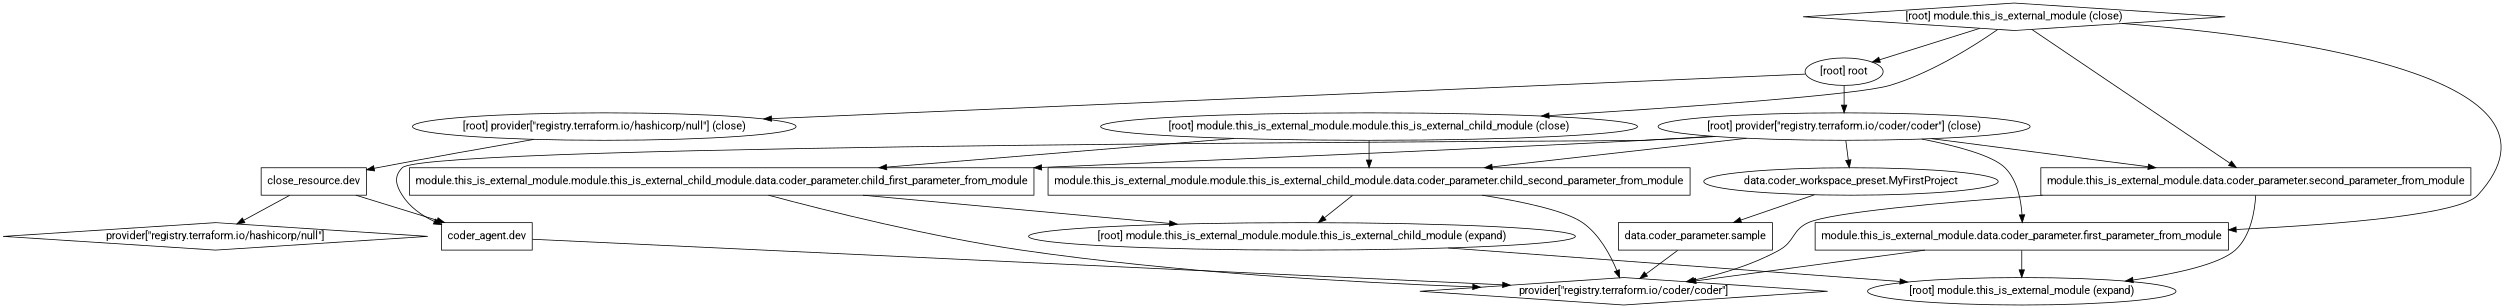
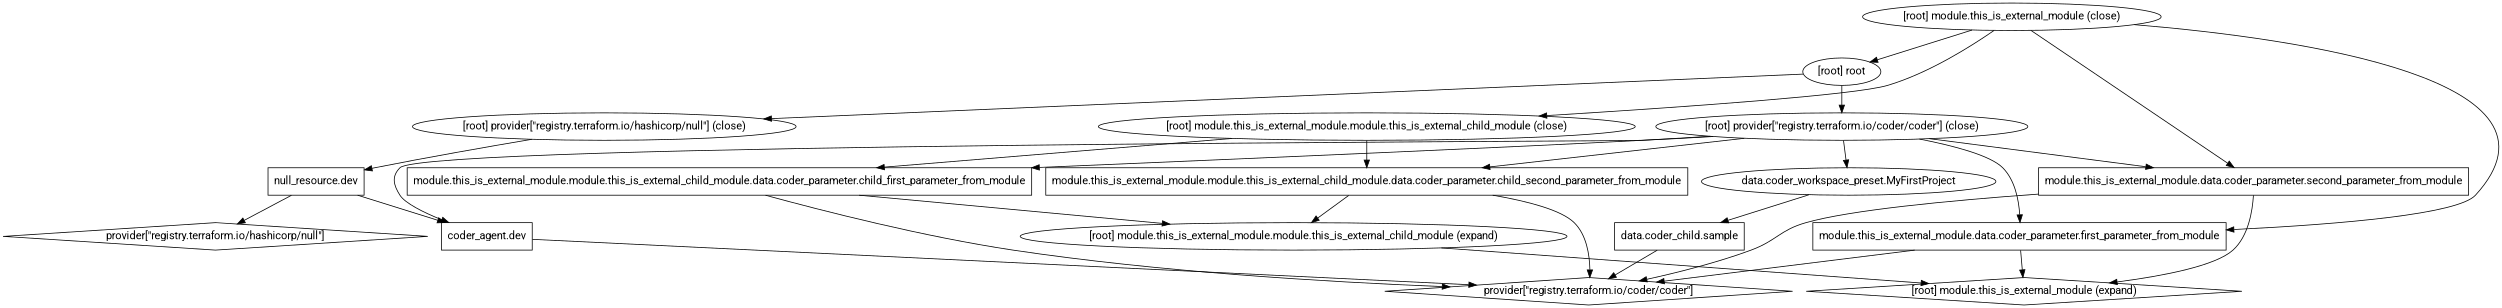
  digraph {
    compound=true
    fontname=Roboto
    newrank=true
    node [fontname=Roboto]
    edge [fontname=Roboto]
    n1 [label="coder_agent.dev" shape=box]
    n2 [label="provider[\"registry.terraform.io/coder/coder\"]" shape=diamond]
-   n3 [label="data.coder_parameter.sample" shape=box]
+   n3 [label="data.coder_child.sample" shape=box]
    n4 [label="data.coder_workspace_preset.MyFirstProject" shape=ellipse]
    n5 [label="module.this_is_external_module.data.coder_parameter.first_parameter_from_module" shape=box]
-   "[root] module.this_is_external_module (expand)"
+   "[root] module.this_is_external_module (expand)" [shape=diamond]
    n7 [label="module.this_is_external_module.data.coder_parameter.second_parameter_from_module" shape=box]
    n8 [label="module.this_is_external_module.module.this_is_external_child_module.data.coder_parameter.child_first_parameter_from_module" shape=box]
    "[root] module.this_is_external_module.module.this_is_external_child_module (expand)"
    n10 [label="module.this_is_external_module.module.this_is_external_child_module.data.coder_parameter.child_second_parameter_from_module" shape=box]
-   n11 [label="close_resource.dev" shape=box]
+   n11 [label="null_resource.dev" shape=box]
    n12 [label="provider[\"registry.terraform.io/hashicorp/null\"]" shape=diamond]
-   "[root] module.this_is_external_module (close)" [shape=diamond]
+   "[root] module.this_is_external_module (close)"
    "[root] module.this_is_external_module.module.this_is_external_child_module (close)"
    "[root] provider[\"registry.terraform.io/coder/coder\"] (close)"
    "[root] provider[\"registry.terraform.io/hashicorp/null\"] (close)"
    "[root] root"
    subgraph sub_1 {
      n1
      n2
      n3
      n4
      n5
      "[root] module.this_is_external_module (expand)"
      n7
      n8
      "[root] module.this_is_external_module.module.this_is_external_child_module (expand)"
      n10
      n11
      n12
      "[root] module.this_is_external_module (close)"
      "[root] module.this_is_external_module.module.this_is_external_child_module (close)"
      "[root] provider[\"registry.terraform.io/coder/coder\"] (close)"
      "[root] provider[\"registry.terraform.io/hashicorp/null\"] (close)"
      "[root] root"
    }
    n1 -> n2
    n3 -> n2
    n4 -> n3
    n5 -> n2
    n5 -> "[root] module.this_is_external_module (expand)"
    n7 -> n2
    n7 -> "[root] module.this_is_external_module (expand)"
    n8 -> n2
    n8 -> "[root] module.this_is_external_module.module.this_is_external_child_module (expand)"
    "[root] module.this_is_external_module.module.this_is_external_child_module (expand)" -> "[root] module.this_is_external_module (expand)"
    n10 -> n2
    n10 -> "[root] module.this_is_external_module.module.this_is_external_child_module (expand)"
    n11 -> n1
    n11 -> n12
    "[root] module.this_is_external_module (close)" -> n5
    "[root] module.this_is_external_module (close)" -> n7
    "[root] module.this_is_external_module (close)" -> "[root] module.this_is_external_module.module.this_is_external_child_module (close)"
    "[root] module.this_is_external_module (close)" -> "[root] root"
    "[root] module.this_is_external_module.module.this_is_external_child_module (close)" -> n8
    "[root] module.this_is_external_module.module.this_is_external_child_module (close)" -> n10
    "[root] provider[\"registry.terraform.io/coder/coder\"] (close)" -> n1
    "[root] provider[\"registry.terraform.io/coder/coder\"] (close)" -> n4
    "[root] provider[\"registry.terraform.io/coder/coder\"] (close)" -> n5
    "[root] provider[\"registry.terraform.io/coder/coder\"] (close)" -> n7
    "[root] provider[\"registry.terraform.io/coder/coder\"] (close)" -> n8
    "[root] provider[\"registry.terraform.io/coder/coder\"] (close)" -> n10
    "[root] provider[\"registry.terraform.io/hashicorp/null\"] (close)" -> n11
    "[root] root" -> "[root] provider[\"registry.terraform.io/coder/coder\"] (close)"
    "[root] root" -> "[root] provider[\"registry.terraform.io/hashicorp/null\"] (close)"
  }
